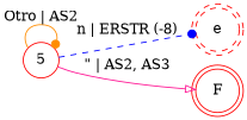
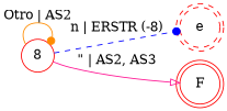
  digraph {
    rankdir=LR
    node [color=red shape=doublecircle]
    edge [arrowhead=dot]
    n1 [label=e style=dashed]
-   8 [shape=circle label=5]
+   8 [shape=circle]
    F
    8 -> n1 [color=blue label="n | ERSTR (-8)" style=dashed]
    8 -> 8 [color=darkorange label="Otro | AS2"]
    8 -> F [arrowhead=onormal color=deeppink label="\" | AS2, AS3"]
  }
